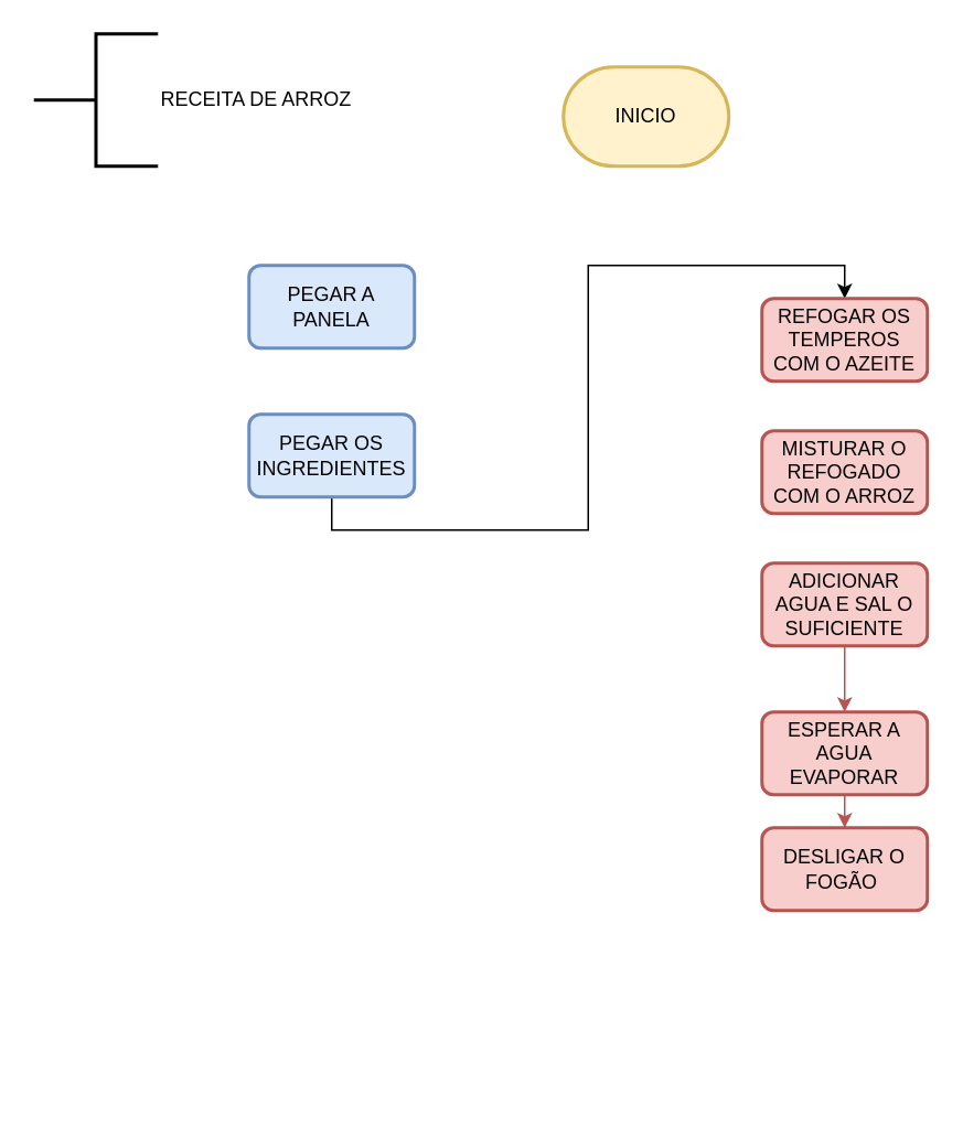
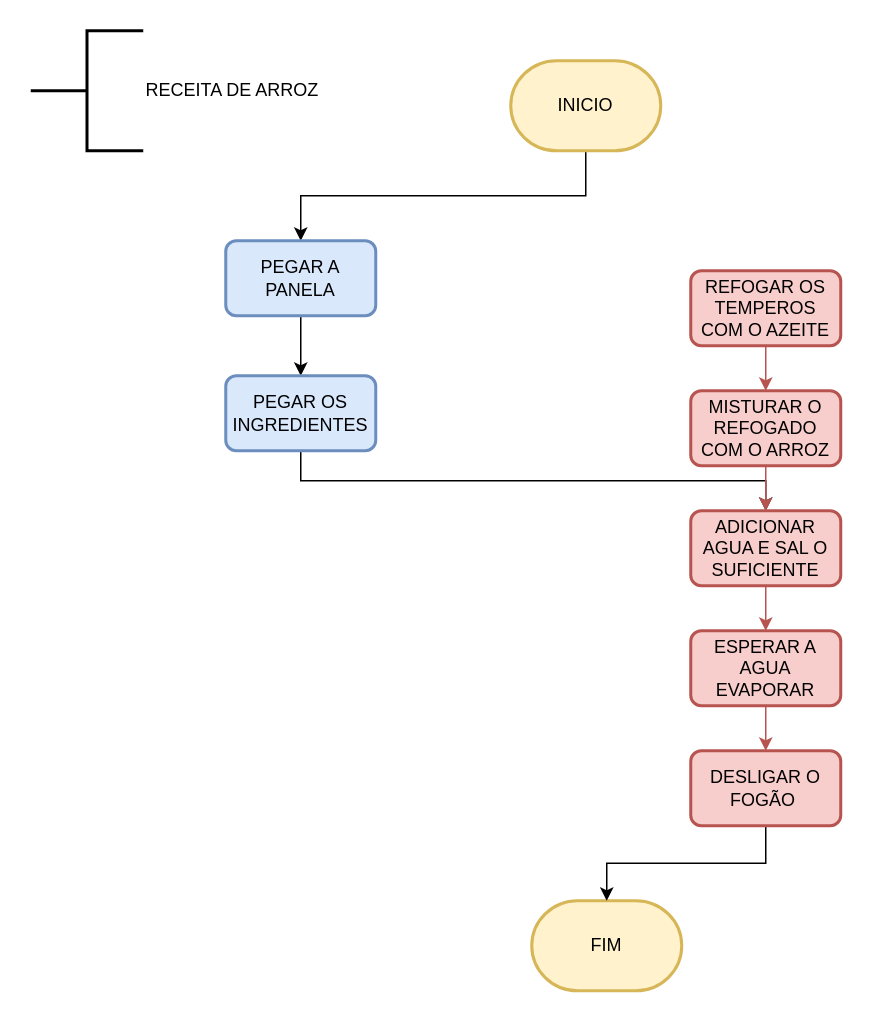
  <mxCell id="0" />
  <mxCell id="1" parent="0" />
  <mxCell id="2" value="RECEITA DE ARROZ" style="strokeWidth=2;html=1;shape=mxgraph.flowchart.annotation_2;align=left;labelPosition=right;pointerEvents=1;" vertex="1" parent="1"><mxGeometry x="20" y="20" width="75" height="80" as="geometry" /></mxCell>
+ <mxCell id="3" style="edgeStyle=orthogonalEdgeStyle;rounded=0;orthogonalLoop=1;jettySize=auto;html=1;exitX=0.5;exitY=1;exitDx=0;exitDy=0;exitPerimeter=0;entryX=0.5;entryY=0;entryDx=0;entryDy=0;" edge="1" parent="1" source="4" target="7"><mxGeometry relative="1" as="geometry" /></mxCell>
  <mxCell id="4" value="INICIO" style="strokeWidth=2;html=1;shape=mxgraph.flowchart.terminator;whiteSpace=wrap;fillColor=#fff2cc;strokeColor=#d6b656;" vertex="1" parent="1"><mxGeometry x="340" y="40" width="100" height="60" as="geometry" /></mxCell>
+ <mxCell id="5" value="FIM" style="strokeWidth=2;html=1;shape=mxgraph.flowchart.terminator;whiteSpace=wrap;fillColor=#fff2cc;strokeColor=#d6b656;" vertex="1" parent="1"><mxGeometry x="354" y="600" width="100" height="60" as="geometry" /></mxCell>
+ <mxCell id="6" style="edgeStyle=orthogonalEdgeStyle;rounded=0;orthogonalLoop=1;jettySize=auto;html=1;exitX=0.5;exitY=1;exitDx=0;exitDy=0;entryX=0.5;entryY=0;entryDx=0;entryDy=0;" edge="1" parent="1" source="7" target="9"><mxGeometry relative="1" as="geometry" /></mxCell>
  <mxCell id="7" value="PEGAR A PANELA" style="rounded=1;whiteSpace=wrap;html=1;absoluteArcSize=1;arcSize=14;strokeWidth=2;fillColor=#dae8fc;strokeColor=#6c8ebf;" vertex="1" parent="1"><mxGeometry x="150" y="160" width="100" height="50" as="geometry" /></mxCell>
- <mxCell id="8" style="edgeStyle=orthogonalEdgeStyle;rounded=0;orthogonalLoop=1;jettySize=auto;html=1;exitX=0.5;exitY=1;exitDx=0;exitDy=0;entryX=0.5;entryY=0;entryDx=0;entryDy=0;" edge="1" parent="1" source="9" target="11"><mxGeometry relative="1" as="geometry" /></mxCell>
+ <mxCell id="8" style="edgeStyle=orthogonalEdgeStyle;rounded=0;orthogonalLoop=1;jettySize=auto;html=1;exitX=0.5;exitY=1;exitDx=0;exitDy=0;" edge="1" parent="1" source="9" target="15"><mxGeometry relative="1" as="geometry" /></mxCell>
  <mxCell id="9" value="PEGAR OS INGREDIENTES" style="rounded=1;whiteSpace=wrap;html=1;absoluteArcSize=1;arcSize=14;strokeWidth=2;fillColor=#dae8fc;strokeColor=#6c8ebf;" vertex="1" parent="1"><mxGeometry x="150" y="250" width="100" height="50" as="geometry" /></mxCell>
+ <mxCell id="10" style="edgeStyle=orthogonalEdgeStyle;rounded=0;orthogonalLoop=1;jettySize=auto;html=1;exitX=0.5;exitY=1;exitDx=0;exitDy=0;fillColor=#f8cecc;strokeColor=#b85450;" edge="1" parent="1" source="11" target="13"><mxGeometry relative="1" as="geometry" /></mxCell>
  <mxCell id="11" value="REFOGAR OS TEMPEROS COM O AZEITE" style="rounded=1;whiteSpace=wrap;html=1;absoluteArcSize=1;arcSize=14;strokeWidth=2;fillColor=#f8cecc;strokeColor=#b85450;" vertex="1" parent="1"><mxGeometry x="460" y="180" width="100" height="50" as="geometry" /></mxCell>
+ <mxCell id="12" style="edgeStyle=orthogonalEdgeStyle;rounded=0;orthogonalLoop=1;jettySize=auto;html=1;exitX=0.5;exitY=1;exitDx=0;exitDy=0;entryX=0.5;entryY=0;entryDx=0;entryDy=0;fillColor=#f8cecc;strokeColor=#b85450;" edge="1" parent="1" source="13" target="15"><mxGeometry relative="1" as="geometry" /></mxCell>
  <mxCell id="13" value="MISTURAR O REFOGADO COM O ARROZ" style="rounded=1;whiteSpace=wrap;html=1;absoluteArcSize=1;arcSize=14;strokeWidth=2;fillColor=#f8cecc;strokeColor=#b85450;" vertex="1" parent="1"><mxGeometry x="460" y="260" width="100" height="50" as="geometry" /></mxCell>
  <mxCell id="14" style="edgeStyle=orthogonalEdgeStyle;rounded=0;orthogonalLoop=1;jettySize=auto;html=1;exitX=0.5;exitY=1;exitDx=0;exitDy=0;entryX=0.5;entryY=0;entryDx=0;entryDy=0;fillColor=#f8cecc;strokeColor=#b85450;" edge="1" parent="1" source="15" target="17"><mxGeometry relative="1" as="geometry" /></mxCell>
  <mxCell id="15" value="ADICIONAR AGUA E SAL O SUFICIENTE" style="rounded=1;whiteSpace=wrap;html=1;absoluteArcSize=1;arcSize=14;strokeWidth=2;fillColor=#f8cecc;strokeColor=#b85450;" vertex="1" parent="1"><mxGeometry x="460" y="340" width="100" height="50" as="geometry" /></mxCell>
  <mxCell id="16" style="edgeStyle=orthogonalEdgeStyle;rounded=0;orthogonalLoop=1;jettySize=auto;html=1;exitX=0.5;exitY=1;exitDx=0;exitDy=0;fillColor=#f8cecc;strokeColor=#b85450;" edge="1" parent="1" source="17" target="19"><mxGeometry relative="1" as="geometry" /></mxCell>
- <mxCell id="17" value="ESPERAR A AGUA EVAPORAR" style="rounded=1;whiteSpace=wrap;html=1;absoluteArcSize=1;arcSize=14;strokeWidth=2;fillColor=#f8cecc;strokeColor=#b85450;" vertex="1" parent="1"><mxGeometry x="460" y="430" width="100" height="50" as="geometry" /></mxCell>
+ <mxCell id="17" value="ESPERAR A AGUA EVAPORAR" style="rounded=1;whiteSpace=wrap;html=1;absoluteArcSize=1;arcSize=14;strokeWidth=2;fillColor=#f8cecc;strokeColor=#b85450;" vertex="1" parent="1"><mxGeometry x="460" y="420" width="100" height="50" as="geometry" /></mxCell>
+ <mxCell id="18" style="edgeStyle=orthogonalEdgeStyle;rounded=0;orthogonalLoop=1;jettySize=auto;html=1;exitX=0.5;exitY=1;exitDx=0;exitDy=0;entryX=0.5;entryY=0;entryDx=0;entryDy=0;entryPerimeter=0;" edge="1" parent="1" source="19" target="5"><mxGeometry relative="1" as="geometry" /></mxCell>
  <mxCell id="19" value="DESLIGAR O FOGÃO&amp;nbsp;" style="rounded=1;whiteSpace=wrap;html=1;absoluteArcSize=1;arcSize=14;strokeWidth=2;fillColor=#f8cecc;strokeColor=#b85450;" vertex="1" parent="1"><mxGeometry x="460" y="500" width="100" height="50" as="geometry" /></mxCell>
